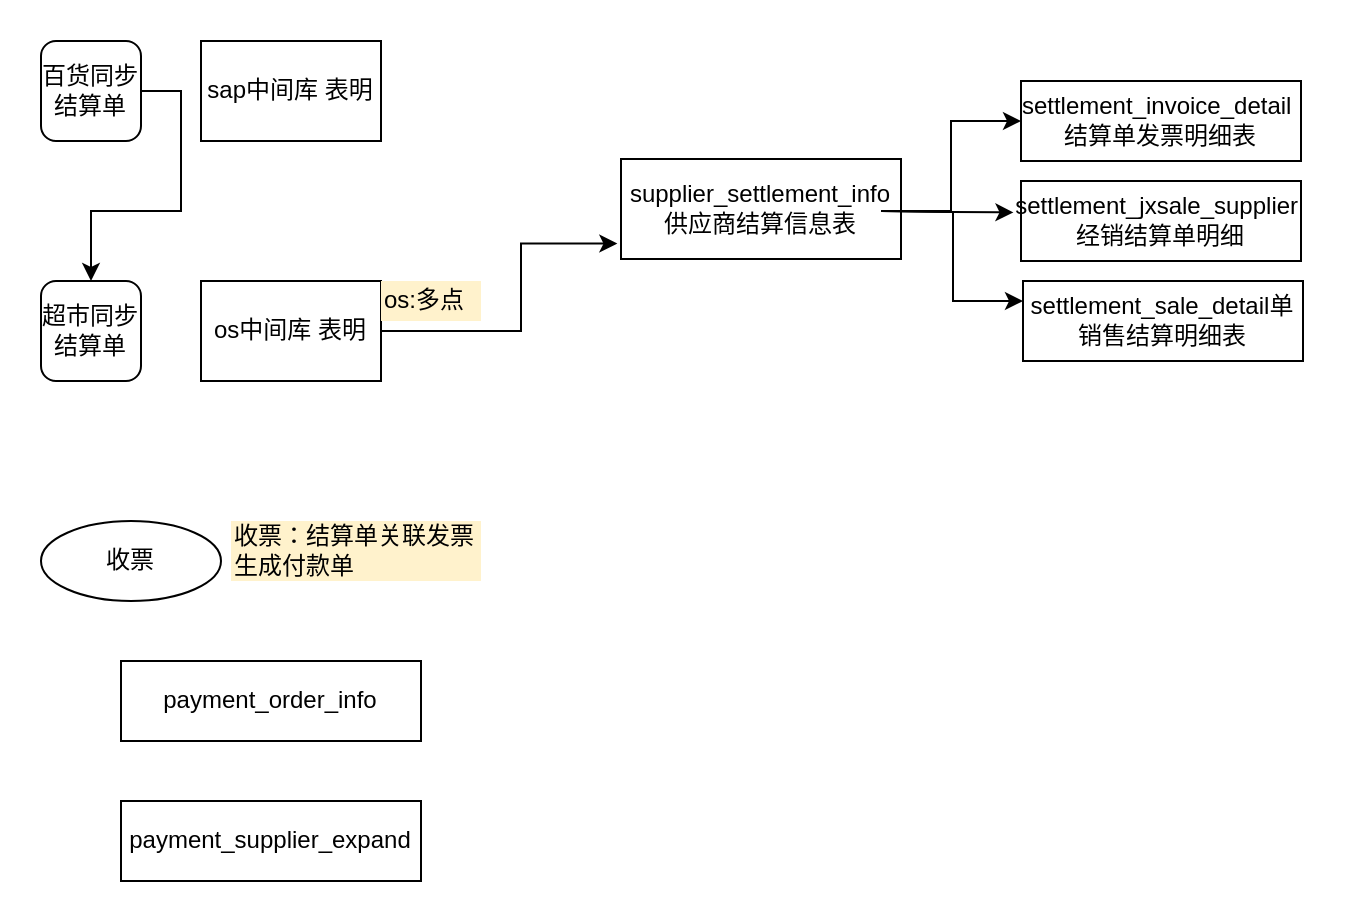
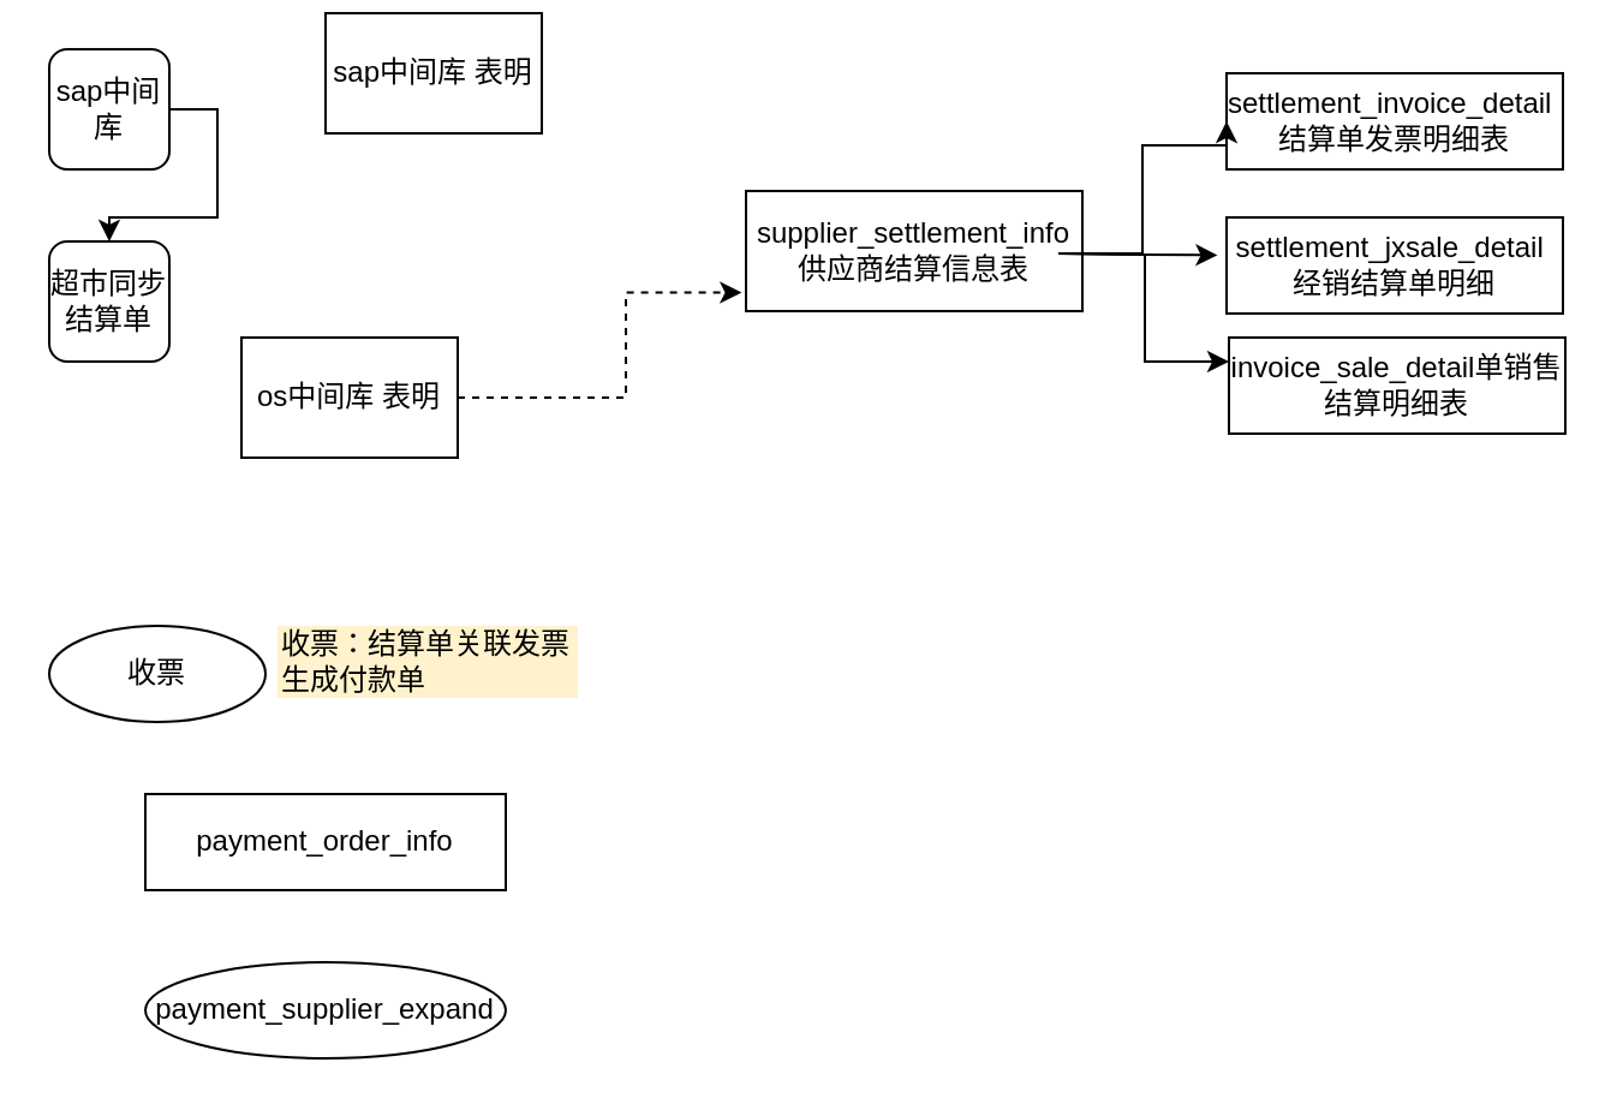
  <mxCell id="0" />
  <mxCell id="1" parent="0" />
  <mxCell id="2" style="edgeStyle=orthogonalEdgeStyle;rounded=0;orthogonalLoop=1;jettySize=auto;html=1;exitX=1;exitY=0.5;exitDx=0;exitDy=0;" edge="1" parent="1" source="3" target="12"><mxGeometry relative="1" as="geometry" /></mxCell>
- <mxCell id="3" value="百货同步结算单" style="rounded=1;whiteSpace=wrap;html=1;fillColor=none;" vertex="1" parent="1"><mxGeometry x="20" y="20" width="50" height="50" as="geometry" /></mxCell>
- <mxCell id="4" value="&lt;span&gt;sap中间库&amp;nbsp;表明&lt;/span&gt;" style="rounded=0;whiteSpace=wrap;html=1;fillColor=none;" vertex="1" parent="1"><mxGeometry x="100" y="20" width="90" height="50" as="geometry" /></mxCell>
+ <mxCell id="3" value="sap中间库" style="rounded=1;whiteSpace=wrap;html=1;fillColor=none;" vertex="1" parent="1"><mxGeometry x="20" y="20" width="50" height="50" as="geometry" /></mxCell>
+ <mxCell id="4" value="&lt;span&gt;sap中间库&amp;nbsp;表明&lt;/span&gt;" style="rounded=0;whiteSpace=wrap;html=1;fillColor=none;" vertex="1" parent="1"><mxGeometry x="135" y="5" width="90" height="50" as="geometry" /></mxCell>
  <mxCell id="5" style="edgeStyle=orthogonalEdgeStyle;rounded=0;orthogonalLoop=1;jettySize=auto;html=1;entryX=0;entryY=0.5;entryDx=0;entryDy=0;exitX=1;exitY=0.5;exitDx=0;exitDy=0;" edge="1" parent="1" target="9"><mxGeometry relative="1" as="geometry"><mxPoint x="440" y="105" as="sourcePoint" /><Array as="points"><mxPoint x="475" y="105" /><mxPoint x="475" y="60" /></Array></mxGeometry></mxCell>
  <mxCell id="6" style="edgeStyle=orthogonalEdgeStyle;rounded=0;orthogonalLoop=1;jettySize=auto;html=1;entryX=-0.027;entryY=0.393;entryDx=0;entryDy=0;entryPerimeter=0;" edge="1" parent="1" target="10"><mxGeometry relative="1" as="geometry"><mxPoint x="440" y="105.034" as="sourcePoint" /></mxGeometry></mxCell>
  <mxCell id="7" style="edgeStyle=orthogonalEdgeStyle;rounded=0;orthogonalLoop=1;jettySize=auto;html=1;entryX=0;entryY=0.25;entryDx=0;entryDy=0;" edge="1" parent="1" target="11"><mxGeometry relative="1" as="geometry"><mxPoint x="440" y="105.034" as="sourcePoint" /></mxGeometry></mxCell>
  <mxCell id="8" value="supplier_settlement_info&lt;br&gt;供应商结算信息表" style="rounded=0;whiteSpace=wrap;html=1;fillColor=none;" vertex="1" parent="1"><mxGeometry x="310" y="79" width="140" height="50" as="geometry" /></mxCell>
- <mxCell id="9" value="settlement_invoice_detail&amp;nbsp;&lt;br&gt;结算单发票明细表" style="rounded=0;whiteSpace=wrap;html=1;fillColor=none;" vertex="1" parent="1"><mxGeometry x="510" y="40" width="140" height="40" as="geometry" /></mxCell>
- <mxCell id="10" value="settlement_jxsale_supplier&amp;nbsp;&lt;br&gt;经销结算单明细" style="rounded=0;whiteSpace=wrap;html=1;fillColor=none;" vertex="1" parent="1"><mxGeometry x="510" y="90" width="140" height="40" as="geometry" /></mxCell>
- <mxCell id="11" value="settlement_sale_detail单销售结算明细表" style="rounded=0;whiteSpace=wrap;html=1;fillColor=none;" vertex="1" parent="1"><mxGeometry x="511" y="140" width="140" height="40" as="geometry" /></mxCell>
- <mxCell id="12" value="超市同步结算单" style="rounded=1;whiteSpace=wrap;html=1;fillColor=none;" vertex="1" parent="1"><mxGeometry x="20" y="140" width="50" height="50" as="geometry" /></mxCell>
- <mxCell id="13" style="edgeStyle=orthogonalEdgeStyle;rounded=0;orthogonalLoop=1;jettySize=auto;html=1;entryX=-0.013;entryY=0.846;entryDx=0;entryDy=0;entryPerimeter=0;" edge="1" parent="1" source="14" target="8"><mxGeometry relative="1" as="geometry"><Array as="points"><mxPoint x="260" y="165" /><mxPoint x="260" y="121" /></Array></mxGeometry></mxCell>
+ <mxCell id="9" value="settlement_invoice_detail&amp;nbsp;&lt;br&gt;结算单发票明细表" style="rounded=0;whiteSpace=wrap;html=1;fillColor=none;" vertex="1" parent="1"><mxGeometry x="510" y="30" width="140" height="40" as="geometry" /></mxCell>
+ <mxCell id="10" value="settlement_jxsale_detail&amp;nbsp;&lt;br&gt;经销结算单明细" style="rounded=0;whiteSpace=wrap;html=1;fillColor=none;" vertex="1" parent="1"><mxGeometry x="510" y="90" width="140" height="40" as="geometry" /></mxCell>
+ <mxCell id="11" value="invoice_sale_detail单销售结算明细表" style="rounded=0;whiteSpace=wrap;html=1;fillColor=none;" vertex="1" parent="1"><mxGeometry x="511" y="140" width="140" height="40" as="geometry" /></mxCell>
+ <mxCell id="12" value="超市同步结算单" style="rounded=1;whiteSpace=wrap;html=1;fillColor=none;" vertex="1" parent="1"><mxGeometry x="20" y="100" width="50" height="50" as="geometry" /></mxCell>
+ <mxCell id="13" style="edgeStyle=orthogonalEdgeStyle;rounded=0;orthogonalLoop=1;jettySize=auto;html=1;entryX=-0.013;entryY=0.846;entryDx=0;entryDy=0;entryPerimeter=0;dashed=1;" edge="1" parent="1" source="14" target="8"><mxGeometry relative="1" as="geometry"><Array as="points"><mxPoint x="260" y="165" /><mxPoint x="260" y="121" /></Array></mxGeometry></mxCell>
  <mxCell id="14" value="&lt;span&gt;os中间库&amp;nbsp;表明&lt;/span&gt;" style="rounded=0;whiteSpace=wrap;html=1;fillColor=none;" vertex="1" parent="1"><mxGeometry x="100" y="140" width="90" height="50" as="geometry" /></mxCell>
  <mxCell id="15" value="收票" style="ellipse;whiteSpace=wrap;html=1;fillColor=none;" vertex="1" parent="1"><mxGeometry x="20" y="260" width="90" height="40" as="geometry" /></mxCell>
- <mxCell id="16" value="os:多点" style="text;html=1;strokeColor=none;fillColor=#FFF2CC;align=left;verticalAlign=middle;whiteSpace=wrap;rounded=0;" vertex="1" parent="1"><mxGeometry x="190" y="140" width="50" height="20" as="geometry" /></mxCell>
  <mxCell id="17" value="payment_order_info" style="rounded=0;whiteSpace=wrap;html=1;fillColor=none;" vertex="1" parent="1"><mxGeometry x="60" y="330" width="150" height="40" as="geometry" /></mxCell>
- <mxCell id="18" value="payment_supplier_expand" style="rounded=0;whiteSpace=wrap;html=1;fillColor=none;" vertex="1" parent="1"><mxGeometry x="60" y="400" width="150" height="40" as="geometry" /></mxCell>
+ <mxCell id="18" value="payment_supplier_expand" style="ellipse;whiteSpace=wrap;html=1;fillColor=none;" vertex="1" parent="1"><mxGeometry x="60" y="400" width="150" height="40" as="geometry" /></mxCell>
  <mxCell id="19" value="收票：结算单关联发票生成付款单" style="text;html=1;strokeColor=none;fillColor=#FFF2CC;align=left;verticalAlign=middle;whiteSpace=wrap;rounded=0;" vertex="1" parent="1"><mxGeometry x="115" y="260" width="125" height="30" as="geometry" /></mxCell>
